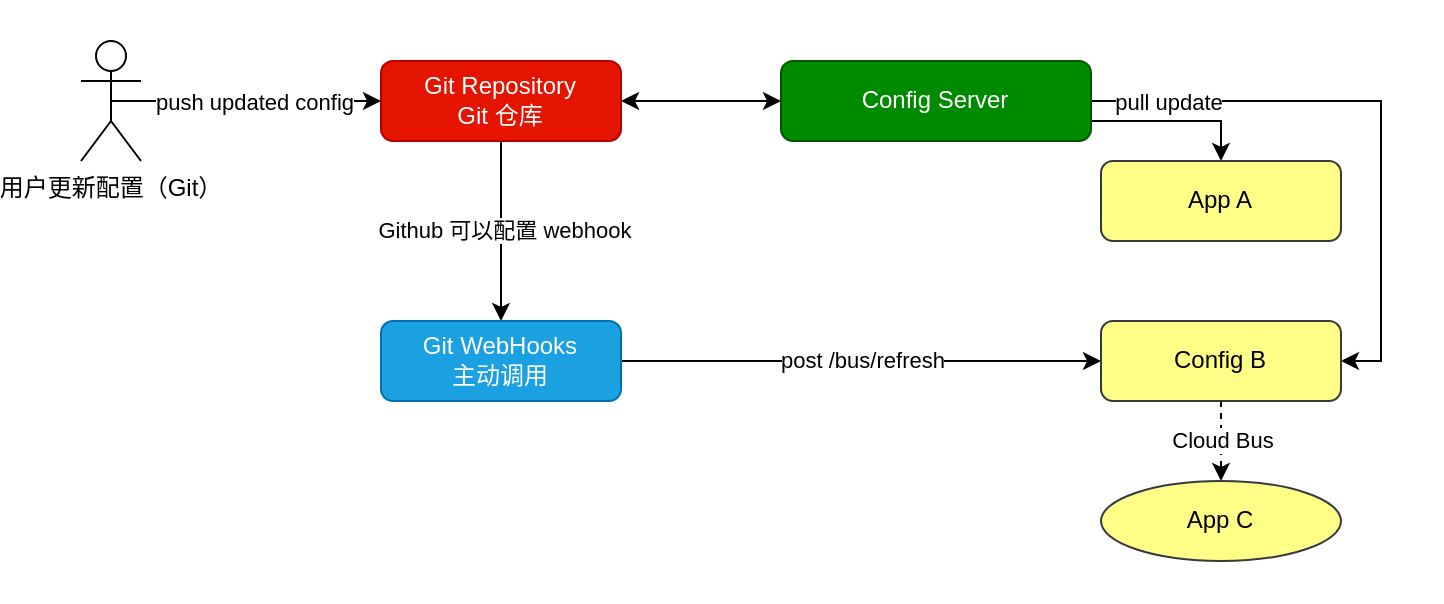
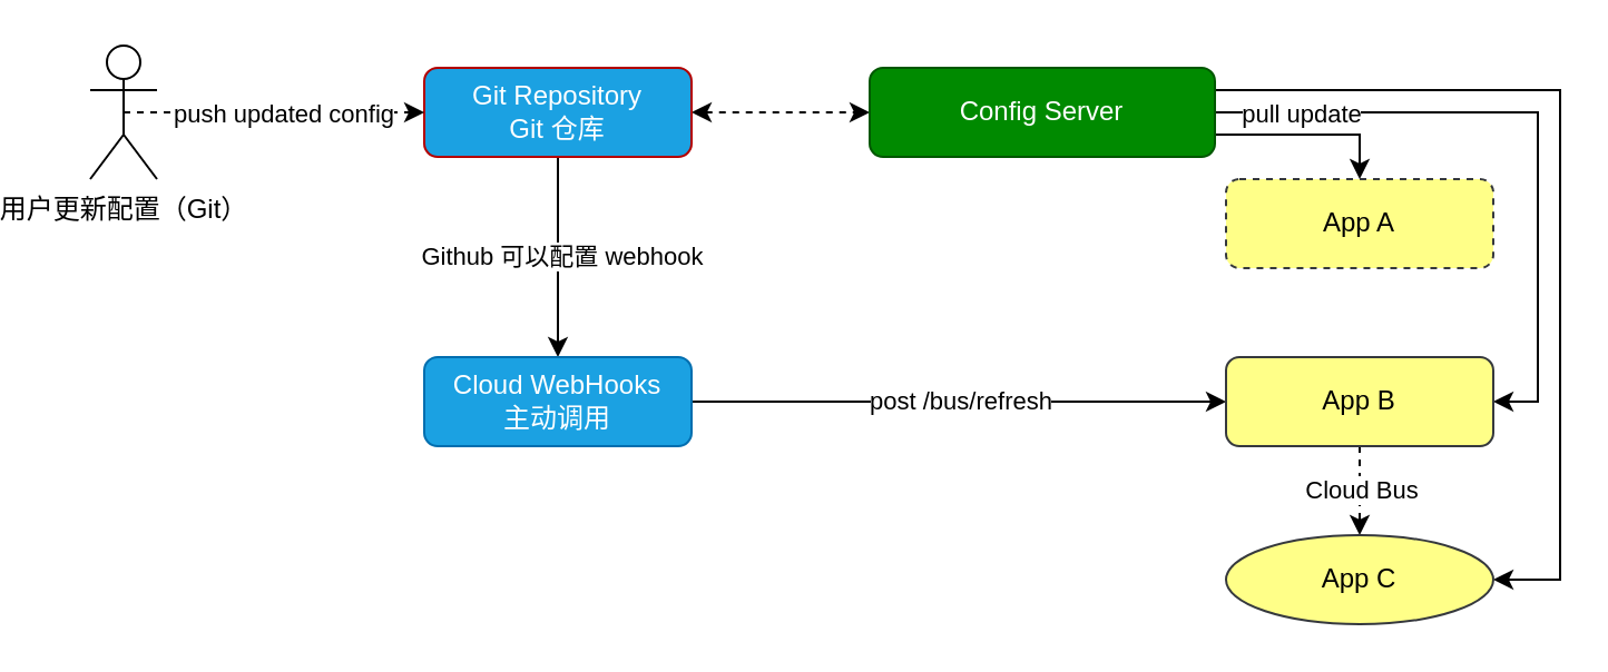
  <mxCell id="0" />
  <mxCell id="1" parent="0" />
- <mxCell id="2" style="edgeStyle=orthogonalEdgeStyle;rounded=0;orthogonalLoop=1;jettySize=auto;html=1;exitX=1;exitY=0.5;exitDx=0;exitDy=0;entryX=0;entryY=0.5;entryDx=0;entryDy=0;startArrow=classic;startFill=1;dashed=0;" edge="1" parent="1" source="5" target="13"><mxGeometry relative="1" as="geometry" /></mxCell>
+ <mxCell id="2" style="edgeStyle=orthogonalEdgeStyle;rounded=0;orthogonalLoop=1;jettySize=auto;html=1;exitX=1;exitY=0.5;exitDx=0;exitDy=0;entryX=0;entryY=0.5;entryDx=0;entryDy=0;startArrow=classic;startFill=1;dashed=1;" edge="1" parent="1" source="5" target="13"><mxGeometry relative="1" as="geometry" /></mxCell>
  <mxCell id="3" style="edgeStyle=orthogonalEdgeStyle;rounded=0;orthogonalLoop=1;jettySize=auto;html=1;exitX=0.5;exitY=1;exitDx=0;exitDy=0;startArrow=none;startFill=0;" edge="1" parent="1" source="5" target="16"><mxGeometry relative="1" as="geometry" /></mxCell>
  <mxCell id="4" value="Github 可以配置 webhook" style="edgeLabel;html=1;align=center;verticalAlign=middle;resizable=0;points=[];" vertex="1" connectable="0" parent="3"><mxGeometry x="-0.033" y="1" relative="1" as="geometry"><mxPoint as="offset" /></mxGeometry></mxCell>
- <mxCell id="5" value="Git Repository&lt;br&gt;Git 仓库" style="rounded=1;whiteSpace=wrap;html=1;fillColor=#e51400;fontColor=#ffffff;strokeColor=#B20000;" vertex="1" parent="1"><mxGeometry x="170" y="30" width="120" height="40" as="geometry" /></mxCell>
- <mxCell id="6" style="edgeStyle=orthogonalEdgeStyle;rounded=0;orthogonalLoop=1;jettySize=auto;html=1;exitX=0.5;exitY=0.5;exitDx=0;exitDy=0;exitPerimeter=0;" edge="1" parent="1" source="8" target="5"><mxGeometry relative="1" as="geometry" /></mxCell>
+ <mxCell id="5" value="Git Repository&lt;br&gt;Git 仓库" style="rounded=1;whiteSpace=wrap;html=1;fillColor=#1ba1e2;fontColor=#ffffff;strokeColor=#B20000;" vertex="1" parent="1"><mxGeometry x="170" y="30" width="120" height="40" as="geometry" /></mxCell>
+ <mxCell id="6" style="edgeStyle=orthogonalEdgeStyle;rounded=0;orthogonalLoop=1;jettySize=auto;html=1;exitX=0.5;exitY=0.5;exitDx=0;exitDy=0;exitPerimeter=0;dashed=1;" edge="1" parent="1" source="8" target="5"><mxGeometry relative="1" as="geometry" /></mxCell>
  <mxCell id="7" value="push updated config" style="edgeLabel;html=1;align=center;verticalAlign=middle;resizable=0;points=[];" vertex="1" connectable="0" parent="6"><mxGeometry x="0.058" y="1" relative="1" as="geometry"><mxPoint y="1" as="offset" /></mxGeometry></mxCell>
  <mxCell id="8" value="用户更新配置（Git）" style="shape=umlActor;verticalLabelPosition=bottom;verticalAlign=top;html=1;outlineConnect=0;" vertex="1" parent="1"><mxGeometry x="20" y="20" width="30" height="60" as="geometry" /></mxCell>
  <mxCell id="9" style="edgeStyle=orthogonalEdgeStyle;rounded=0;orthogonalLoop=1;jettySize=auto;html=1;exitX=1;exitY=0.75;exitDx=0;exitDy=0;entryX=0.5;entryY=0;entryDx=0;entryDy=0;startArrow=none;startFill=0;" edge="1" parent="1" source="13" target="20"><mxGeometry relative="1" as="geometry" /></mxCell>
  <mxCell id="10" style="edgeStyle=orthogonalEdgeStyle;rounded=0;orthogonalLoop=1;jettySize=auto;html=1;exitX=1;exitY=0.5;exitDx=0;exitDy=0;entryX=1;entryY=0.5;entryDx=0;entryDy=0;startArrow=none;startFill=0;" edge="1" parent="1" source="13" target="19"><mxGeometry relative="1" as="geometry" /></mxCell>
  <mxCell id="11" value="pull update" style="edgeLabel;html=1;align=center;verticalAlign=middle;resizable=0;points=[];" vertex="1" connectable="0" parent="10"><mxGeometry x="-0.819" y="1" relative="1" as="geometry"><mxPoint x="11" y="1" as="offset" /></mxGeometry></mxCell>
+ <mxCell id="12" style="edgeStyle=orthogonalEdgeStyle;rounded=0;orthogonalLoop=1;jettySize=auto;html=1;exitX=1;exitY=0.25;exitDx=0;exitDy=0;entryX=1;entryY=0.5;entryDx=0;entryDy=0;startArrow=none;startFill=0;" edge="1" parent="1" source="13" target="21"><mxGeometry relative="1" as="geometry"><Array as="points"><mxPoint x="680" y="40" /><mxPoint x="680" y="260" /></Array></mxGeometry></mxCell>
  <mxCell id="13" value="Config Server" style="rounded=1;whiteSpace=wrap;html=1;fillColor=#008a00;fontColor=#ffffff;strokeColor=#005700;" vertex="1" parent="1"><mxGeometry x="370" y="30" width="155" height="40" as="geometry" /></mxCell>
  <mxCell id="14" style="edgeStyle=orthogonalEdgeStyle;rounded=0;orthogonalLoop=1;jettySize=auto;html=1;exitX=1;exitY=0.5;exitDx=0;exitDy=0;entryX=0;entryY=0.5;entryDx=0;entryDy=0;startArrow=none;startFill=0;" edge="1" parent="1" source="16" target="19"><mxGeometry relative="1" as="geometry" /></mxCell>
  <mxCell id="15" value="post /bus/refresh" style="edgeLabel;html=1;align=center;verticalAlign=middle;resizable=0;points=[];" vertex="1" connectable="0" parent="14"><mxGeometry relative="1" as="geometry"><mxPoint y="-1" as="offset" /></mxGeometry></mxCell>
- <mxCell id="16" value="Git WebHooks&lt;br&gt;主动调用" style="rounded=1;whiteSpace=wrap;html=1;fillColor=#1ba1e2;fontColor=#ffffff;strokeColor=#006EAF;" vertex="1" parent="1"><mxGeometry x="170" y="160" width="120" height="40" as="geometry" /></mxCell>
+ <mxCell id="16" value="Cloud WebHooks&lt;br&gt;主动调用" style="rounded=1;whiteSpace=wrap;html=1;fillColor=#1ba1e2;fontColor=#ffffff;strokeColor=#006EAF;" vertex="1" parent="1"><mxGeometry x="170" y="160" width="120" height="40" as="geometry" /></mxCell>
  <mxCell id="17" style="edgeStyle=orthogonalEdgeStyle;rounded=0;orthogonalLoop=1;jettySize=auto;html=1;exitX=0.5;exitY=1;exitDx=0;exitDy=0;entryX=0.5;entryY=0;entryDx=0;entryDy=0;startArrow=none;startFill=0;dashed=1;" edge="1" parent="1" source="19" target="21"><mxGeometry relative="1" as="geometry" /></mxCell>
  <mxCell id="18" value="Cloud Bus" style="edgeLabel;html=1;align=center;verticalAlign=middle;resizable=0;points=[];" vertex="1" connectable="0" parent="17"><mxGeometry x="-0.075" relative="1" as="geometry"><mxPoint as="offset" /></mxGeometry></mxCell>
- <mxCell id="19" value="Config B" style="rounded=1;whiteSpace=wrap;html=1;fillColor=#ffff88;strokeColor=#36393d;" vertex="1" parent="1"><mxGeometry x="530" y="160" width="120" height="40" as="geometry" /></mxCell>
- <mxCell id="20" value="App A" style="rounded=1;whiteSpace=wrap;html=1;fillColor=#ffff88;strokeColor=#36393d;" vertex="1" parent="1"><mxGeometry x="530" y="80" width="120" height="40" as="geometry" /></mxCell>
+ <mxCell id="19" value="App B" style="rounded=1;whiteSpace=wrap;html=1;fillColor=#ffff88;strokeColor=#36393d;" vertex="1" parent="1"><mxGeometry x="530" y="160" width="120" height="40" as="geometry" /></mxCell>
+ <mxCell id="20" value="App A" style="rounded=1;whiteSpace=wrap;html=1;fillColor=#ffff88;strokeColor=#36393d;dashed=1;" vertex="1" parent="1"><mxGeometry x="530" y="80" width="120" height="40" as="geometry" /></mxCell>
  <mxCell id="21" value="App C" style="ellipse;whiteSpace=wrap;html=1;fillColor=#ffff88;strokeColor=#36393d;" vertex="1" parent="1"><mxGeometry x="530" y="240" width="120" height="40" as="geometry" /></mxCell>
